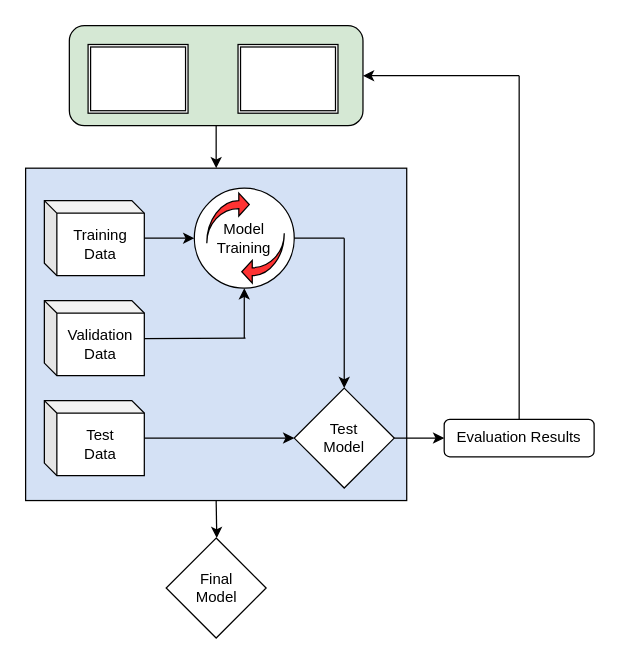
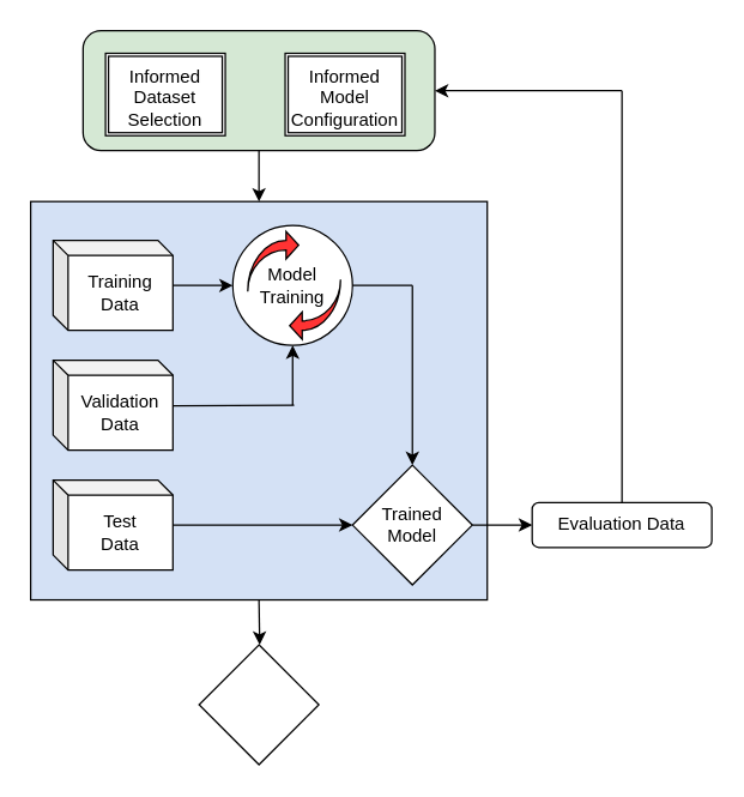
  <mxCell id="0" />
  <mxCell id="1" parent="0" />
  <mxCell id="2" value="" style="rounded=0;whiteSpace=wrap;html=1;fillColor=#D4E1F5;" vertex="1" parent="1"><mxGeometry x="20" y="134" width="305" height="266" as="geometry" /></mxCell>
  <mxCell id="3" value="" style="ellipse;whiteSpace=wrap;html=1;aspect=fixed;" vertex="1" parent="1"><mxGeometry x="155" y="150" width="80" height="80" as="geometry" /></mxCell>
  <mxCell id="4" value="" style="shape=cube;whiteSpace=wrap;html=1;boundedLbl=1;backgroundOutline=1;darkOpacity=0.05;darkOpacity2=0.1;size=10;" vertex="1" parent="1"><mxGeometry x="35" y="160" width="80" height="60" as="geometry" /></mxCell>
  <mxCell id="5" value="Training&lt;br&gt;Data" style="text;html=1;strokeColor=none;fillColor=none;align=center;verticalAlign=middle;whiteSpace=wrap;rounded=0;" vertex="1" parent="1"><mxGeometry x="45" y="180" width="70" height="30" as="geometry" /></mxCell>
  <mxCell id="6" value="" style="endArrow=classic;html=1;rounded=0;" edge="1" parent="1"><mxGeometry width="50" height="50" relative="1" as="geometry"><mxPoint x="115" y="190" as="sourcePoint" /><mxPoint x="155" y="190" as="targetPoint" /></mxGeometry></mxCell>
  <mxCell id="7" value="" style="shape=cube;whiteSpace=wrap;html=1;boundedLbl=1;backgroundOutline=1;darkOpacity=0.05;darkOpacity2=0.1;size=10;" vertex="1" parent="1"><mxGeometry x="35" y="240" width="80" height="60" as="geometry" /></mxCell>
  <mxCell id="8" value="Validation&lt;br&gt;Data" style="text;html=1;strokeColor=none;fillColor=none;align=center;verticalAlign=middle;whiteSpace=wrap;rounded=0;" vertex="1" parent="1"><mxGeometry x="45" y="260" width="70" height="30" as="geometry" /></mxCell>
  <mxCell id="9" value="" style="shape=cube;whiteSpace=wrap;html=1;boundedLbl=1;backgroundOutline=1;darkOpacity=0.05;darkOpacity2=0.1;size=10;" vertex="1" parent="1"><mxGeometry x="35" y="320" width="80" height="60" as="geometry" /></mxCell>
  <mxCell id="10" value="Test&lt;br&gt;Data" style="text;html=1;strokeColor=none;fillColor=none;align=center;verticalAlign=middle;whiteSpace=wrap;rounded=0;" vertex="1" parent="1"><mxGeometry x="45" y="340" width="70" height="30" as="geometry" /></mxCell>
  <mxCell id="11" value="Model Training" style="text;html=1;strokeColor=none;fillColor=none;align=center;verticalAlign=middle;whiteSpace=wrap;rounded=0;" vertex="1" parent="1"><mxGeometry x="165" y="175" width="60" height="30" as="geometry" /></mxCell>
  <mxCell id="12" value="" style="endArrow=classic;html=1;rounded=0;" edge="1" parent="1"><mxGeometry width="50" height="50" relative="1" as="geometry"><mxPoint x="195" y="270" as="sourcePoint" /><mxPoint x="195" y="230" as="targetPoint" /></mxGeometry></mxCell>
  <mxCell id="13" value="" style="endArrow=none;html=1;rounded=0;exitX=0.988;exitY=0.362;exitDx=0;exitDy=0;exitPerimeter=0;" edge="1" parent="1"><mxGeometry width="50" height="50" relative="1" as="geometry"><mxPoint x="115" y="270.43" as="sourcePoint" /><mxPoint x="196" y="270" as="targetPoint" /></mxGeometry></mxCell>
  <mxCell id="14" value="" style="rhombus;whiteSpace=wrap;html=1;" vertex="1" parent="1"><mxGeometry x="235" y="310" width="80" height="80" as="geometry" /></mxCell>
  <mxCell id="15" value="" style="endArrow=none;html=1;rounded=0;entryX=1;entryY=0.5;entryDx=0;entryDy=0;" edge="1" parent="1"><mxGeometry width="50" height="50" relative="1" as="geometry"><mxPoint x="275" y="190" as="sourcePoint" /><mxPoint x="235" y="190" as="targetPoint" /></mxGeometry></mxCell>
  <mxCell id="16" value="" style="endArrow=classic;html=1;rounded=0;entryX=0.5;entryY=0;entryDx=0;entryDy=0;" edge="1" parent="1" target="14"><mxGeometry width="50" height="50" relative="1" as="geometry"><mxPoint x="275" y="190" as="sourcePoint" /><mxPoint x="155" y="210" as="targetPoint" /></mxGeometry></mxCell>
- <mxCell id="17" value="Test&lt;br&gt;Model" style="text;html=1;strokeColor=none;fillColor=none;align=center;verticalAlign=middle;whiteSpace=wrap;rounded=0;" vertex="1" parent="1"><mxGeometry x="245" y="335" width="60" height="30" as="geometry" /></mxCell>
+ <mxCell id="17" value="Trained&lt;br&gt;Model" style="text;html=1;strokeColor=none;fillColor=none;align=center;verticalAlign=middle;whiteSpace=wrap;rounded=0;" vertex="1" parent="1"><mxGeometry x="245" y="335" width="60" height="30" as="geometry" /></mxCell>
  <mxCell id="18" value="" style="endArrow=classic;html=1;rounded=0;entryX=0;entryY=0.5;entryDx=0;entryDy=0;" edge="1" parent="1" target="14"><mxGeometry width="50" height="50" relative="1" as="geometry"><mxPoint x="115" y="350" as="sourcePoint" /><mxPoint x="185" y="280" as="targetPoint" /></mxGeometry></mxCell>
  <mxCell id="19" value="" style="endArrow=classic;html=1;rounded=0;" edge="1" parent="1"><mxGeometry width="50" height="50" relative="1" as="geometry"><mxPoint x="315" y="350" as="sourcePoint" /><mxPoint x="355" y="350" as="targetPoint" /></mxGeometry></mxCell>
  <mxCell id="20" value="" style="rounded=1;whiteSpace=wrap;html=1;" vertex="1" parent="1"><mxGeometry x="355" y="335" width="120" height="30" as="geometry" /></mxCell>
- <mxCell id="21" value="Evaluation Results" style="text;html=1;strokeColor=none;fillColor=none;align=center;verticalAlign=middle;whiteSpace=wrap;rounded=0;" vertex="1" parent="1"><mxGeometry x="355" y="335" width="120" height="30" as="geometry" /></mxCell>
+ <mxCell id="21" value="Evaluation Data" style="text;html=1;strokeColor=none;fillColor=none;align=center;verticalAlign=middle;whiteSpace=wrap;rounded=0;" vertex="1" parent="1"><mxGeometry x="355" y="335" width="120" height="30" as="geometry" /></mxCell>
  <mxCell id="22" value="" style="html=1;shadow=0;dashed=0;align=center;verticalAlign=middle;shape=mxgraph.arrows2.jumpInArrow;dy=3.17;dx=8.38;arrowHead=18.29;fillColor=#FF3333;" vertex="1" parent="1"><mxGeometry x="165" y="154" width="34" height="40" as="geometry" /></mxCell>
  <mxCell id="23" value="" style="html=1;shadow=0;dashed=0;align=center;verticalAlign=middle;shape=mxgraph.arrows2.jumpInArrow;dy=3.17;dx=8.38;arrowHead=18.29;rotation=-180;fillColor=#FF3333;" vertex="1" parent="1"><mxGeometry x="193" y="186" width="34" height="40" as="geometry" /></mxCell>
  <mxCell id="24" value="" style="rounded=1;whiteSpace=wrap;html=1;labelBackgroundColor=#A680B8;fillColor=#D5E8D4;" vertex="1" parent="1"><mxGeometry x="55" y="20" width="235" height="80" as="geometry" /></mxCell>
  <mxCell id="25" value="" style="shape=ext;double=1;rounded=0;whiteSpace=wrap;html=1;labelBackgroundColor=#A680B8;fillColor=#FFFFFF;" vertex="1" parent="1"><mxGeometry x="70" y="35" width="80" height="55" as="geometry" /></mxCell>
+ <mxCell id="26" value="Informed&lt;br&gt;Dataset Selection" style="text;html=1;strokeColor=none;fillColor=none;align=center;verticalAlign=middle;whiteSpace=wrap;rounded=0;labelBackgroundColor=#FFFFFF;" vertex="1" parent="1"><mxGeometry x="80" y="50" width="60" height="30" as="geometry" /></mxCell>
  <mxCell id="27" value="" style="shape=ext;double=1;rounded=0;whiteSpace=wrap;html=1;labelBackgroundColor=#A680B8;fillColor=#FFFFFF;" vertex="1" parent="1"><mxGeometry x="190" y="35" width="80" height="55" as="geometry" /></mxCell>
+ <mxCell id="28" value="Informed&lt;br&gt;Model Configuration" style="text;html=1;strokeColor=none;fillColor=none;align=center;verticalAlign=middle;whiteSpace=wrap;rounded=0;labelBackgroundColor=#FFFFFF;" vertex="1" parent="1"><mxGeometry x="200" y="50" width="60" height="30" as="geometry" /></mxCell>
  <mxCell id="29" value="" style="endArrow=none;html=1;rounded=0;entryX=0.5;entryY=0;entryDx=0;entryDy=0;" edge="1" parent="1" target="21"><mxGeometry width="50" height="50" relative="1" as="geometry"><mxPoint x="415" y="60" as="sourcePoint" /><mxPoint x="405" y="320" as="targetPoint" /></mxGeometry></mxCell>
  <mxCell id="30" value="" style="endArrow=classic;html=1;rounded=0;entryX=1;entryY=0.5;entryDx=0;entryDy=0;" edge="1" parent="1" target="24"><mxGeometry width="50" height="50" relative="1" as="geometry"><mxPoint x="415" y="60" as="sourcePoint" /><mxPoint x="215" y="120" as="targetPoint" /></mxGeometry></mxCell>
  <mxCell id="31" value="" style="endArrow=classic;html=1;rounded=0;exitX=0.5;exitY=1;exitDx=0;exitDy=0;entryX=0.5;entryY=0;entryDx=0;entryDy=0;" edge="1" parent="1" source="24" target="2"><mxGeometry width="50" height="50" relative="1" as="geometry"><mxPoint x="275" y="260" as="sourcePoint" /><mxPoint x="335" y="100" as="targetPoint" /></mxGeometry></mxCell>
  <mxCell id="32" value="" style="endArrow=classic;html=1;rounded=0;exitX=0.5;exitY=1;exitDx=0;exitDy=0;" edge="1" parent="1" source="2"><mxGeometry width="50" height="50" relative="1" as="geometry"><mxPoint x="195" y="280" as="sourcePoint" /><mxPoint x="173" y="430" as="targetPoint" /></mxGeometry></mxCell>
  <mxCell id="33" value="" style="rhombus;whiteSpace=wrap;html=1;" vertex="1" parent="1"><mxGeometry x="132.5" y="430" width="80" height="80" as="geometry" /></mxCell>
- <mxCell id="34" value="Final&lt;br&gt;Model" style="text;html=1;strokeColor=none;fillColor=none;align=center;verticalAlign=middle;whiteSpace=wrap;rounded=0;" vertex="1" parent="1"><mxGeometry x="142.5" y="455" width="60" height="30" as="geometry" /></mxCell>
